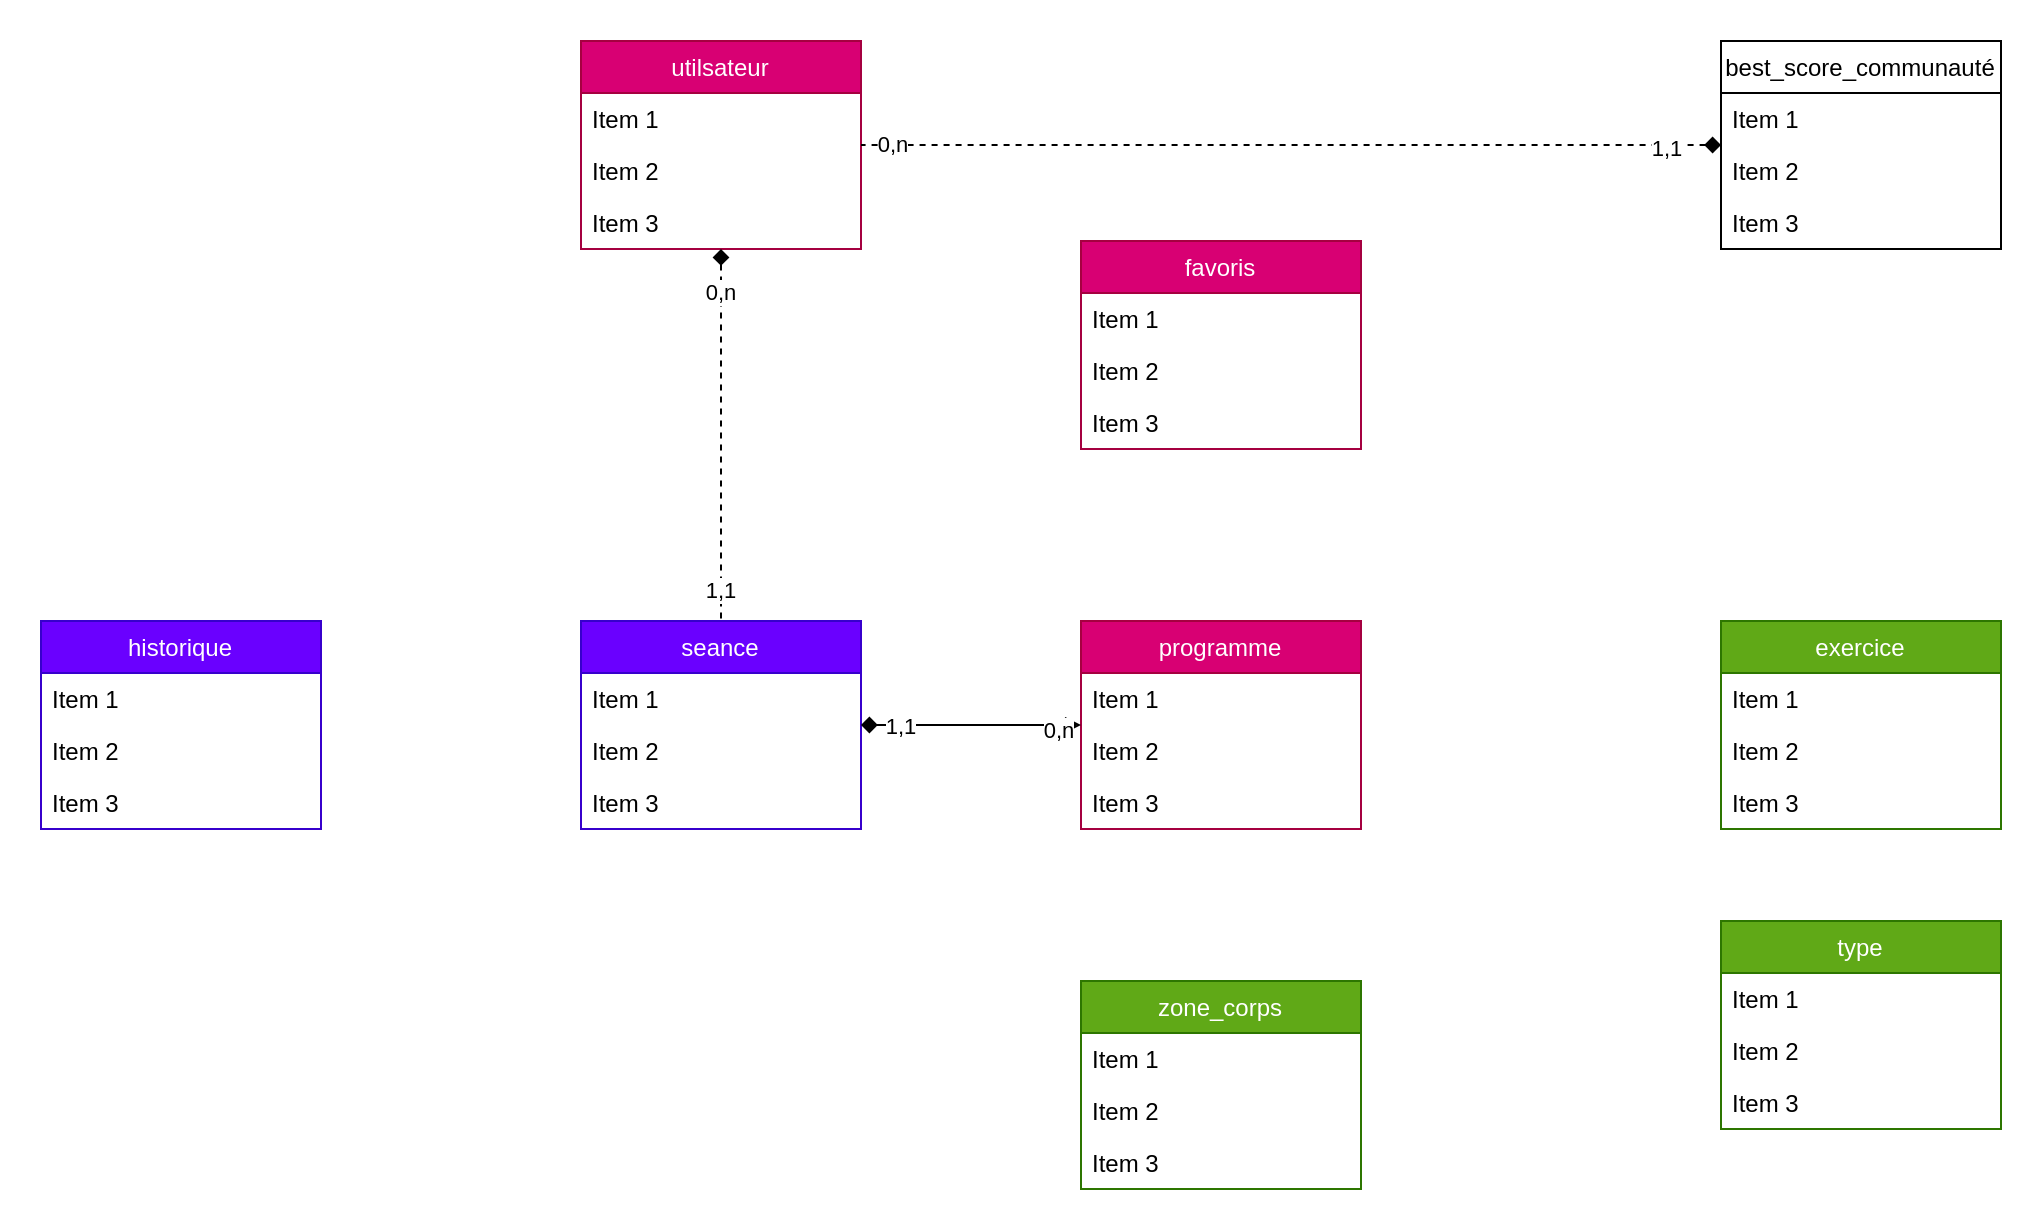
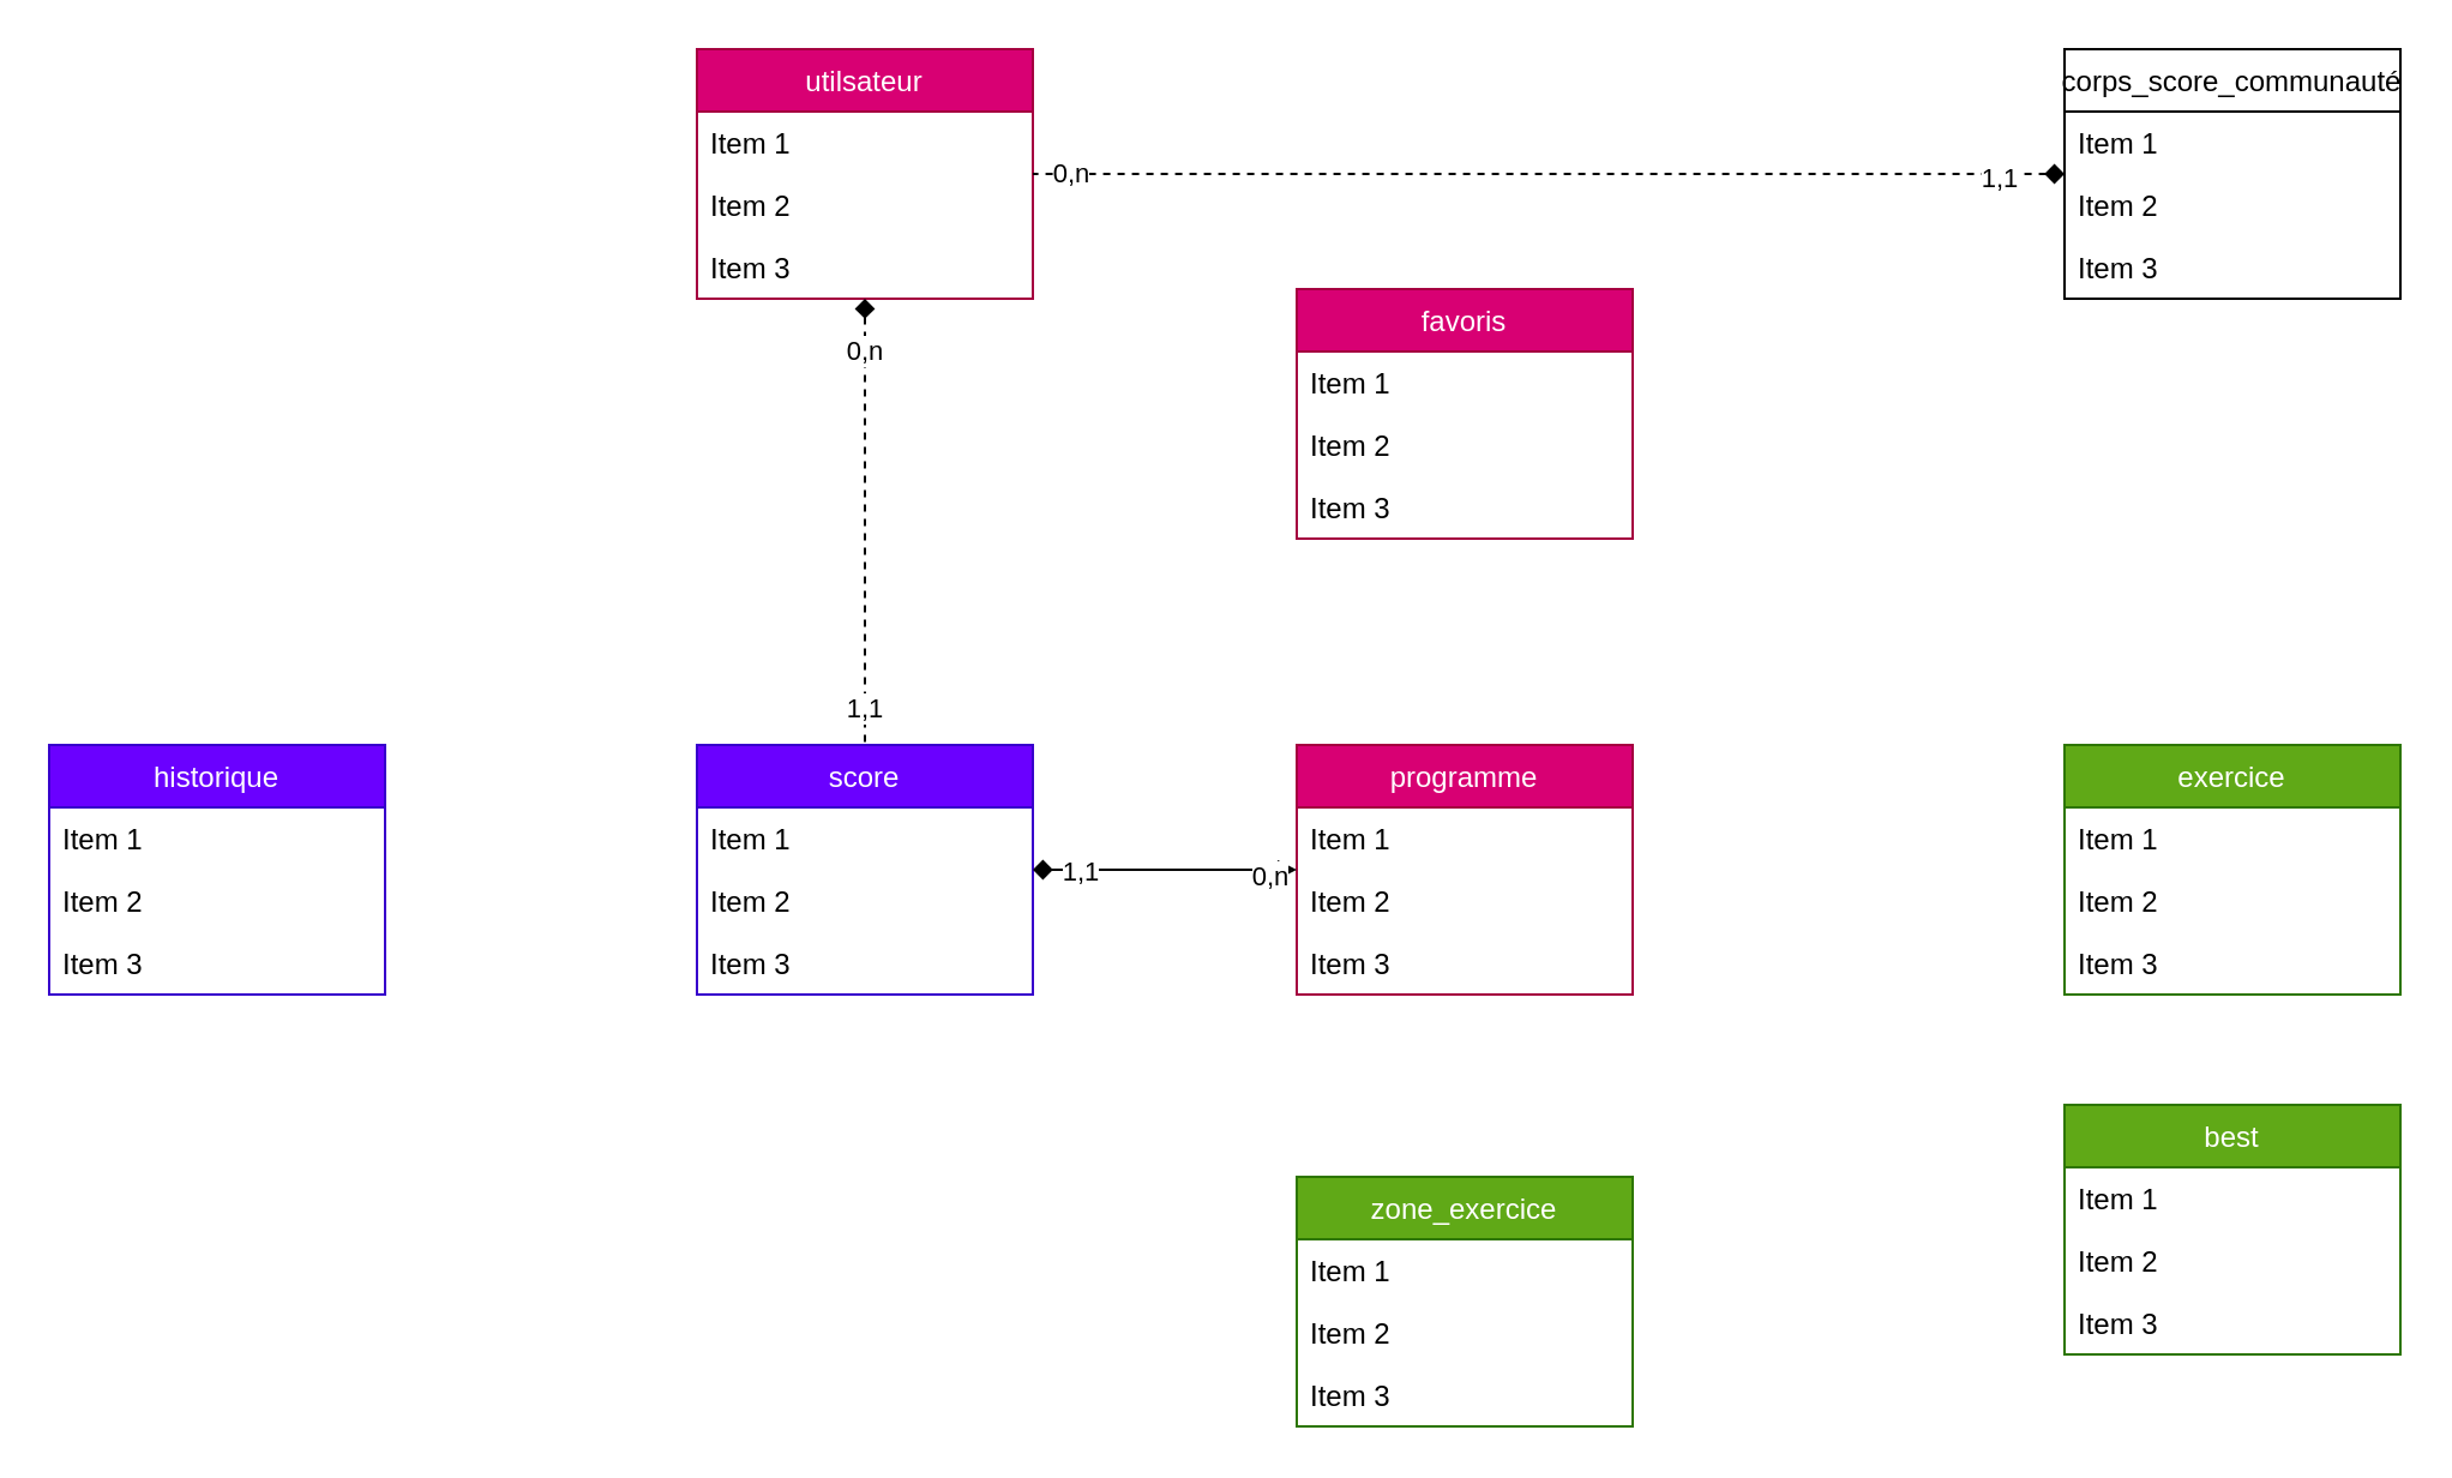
  <mxCell id="0" />
  <mxCell id="1" parent="0" />
  <mxCell id="2" value="utilsateur" style="swimlane;fontStyle=0;childLayout=stackLayout;horizontal=1;startSize=26;fillColor=#d80073;horizontalStack=0;resizeParent=1;resizeParentMax=0;resizeLast=0;collapsible=1;marginBottom=0;strokeColor=#A50040;fontColor=#ffffff;" parent="1" vertex="1"><mxGeometry x="290" y="20" width="140" height="104" as="geometry" /></mxCell>
  <mxCell id="3" value="Item 1" style="text;strokeColor=none;fillColor=none;align=left;verticalAlign=top;spacingLeft=4;spacingRight=4;overflow=hidden;rotatable=0;points=[[0,0.5],[1,0.5]];portConstraint=eastwest;" parent="2" vertex="1"><mxGeometry y="26" width="140" height="26" as="geometry" /></mxCell>
  <mxCell id="4" value="Item 2" style="text;strokeColor=none;fillColor=none;align=left;verticalAlign=top;spacingLeft=4;spacingRight=4;overflow=hidden;rotatable=0;points=[[0,0.5],[1,0.5]];portConstraint=eastwest;" parent="2" vertex="1"><mxGeometry y="52" width="140" height="26" as="geometry" /></mxCell>
  <mxCell id="5" value="Item 3" style="text;strokeColor=none;fillColor=none;align=left;verticalAlign=top;spacingLeft=4;spacingRight=4;overflow=hidden;rotatable=0;points=[[0,0.5],[1,0.5]];portConstraint=eastwest;" parent="2" vertex="1"><mxGeometry y="78" width="140" height="26" as="geometry" /></mxCell>
  <mxCell id="6" value="programme" style="swimlane;fontStyle=0;childLayout=stackLayout;horizontal=1;startSize=26;fillColor=#d80073;horizontalStack=0;resizeParent=1;resizeParentMax=0;resizeLast=0;collapsible=1;marginBottom=0;strokeColor=#A50040;fontColor=#ffffff;" parent="1" vertex="1"><mxGeometry x="540" y="310" width="140" height="104" as="geometry" /></mxCell>
  <mxCell id="7" value="Item 1" style="text;strokeColor=none;fillColor=none;align=left;verticalAlign=top;spacingLeft=4;spacingRight=4;overflow=hidden;rotatable=0;points=[[0,0.5],[1,0.5]];portConstraint=eastwest;" parent="6" vertex="1"><mxGeometry y="26" width="140" height="26" as="geometry" /></mxCell>
  <mxCell id="8" value="Item 2" style="text;strokeColor=none;fillColor=none;align=left;verticalAlign=top;spacingLeft=4;spacingRight=4;overflow=hidden;rotatable=0;points=[[0,0.5],[1,0.5]];portConstraint=eastwest;" parent="6" vertex="1"><mxGeometry y="52" width="140" height="26" as="geometry" /></mxCell>
  <mxCell id="9" value="Item 3" style="text;strokeColor=none;fillColor=none;align=left;verticalAlign=top;spacingLeft=4;spacingRight=4;overflow=hidden;rotatable=0;points=[[0,0.5],[1,0.5]];portConstraint=eastwest;" parent="6" vertex="1"><mxGeometry y="78" width="140" height="26" as="geometry" /></mxCell>
- <mxCell id="10" value="zone_corps" style="swimlane;fontStyle=0;childLayout=stackLayout;horizontal=1;startSize=26;fillColor=#60a917;horizontalStack=0;resizeParent=1;resizeParentMax=0;resizeLast=0;collapsible=1;marginBottom=0;strokeColor=#2D7600;fontColor=#ffffff;" parent="1" vertex="1"><mxGeometry x="540" y="490" width="140" height="104" as="geometry" /></mxCell>
+ <mxCell id="10" value="zone_exercice" style="swimlane;fontStyle=0;childLayout=stackLayout;horizontal=1;startSize=26;fillColor=#60a917;horizontalStack=0;resizeParent=1;resizeParentMax=0;resizeLast=0;collapsible=1;marginBottom=0;strokeColor=#2D7600;fontColor=#ffffff;" parent="1" vertex="1"><mxGeometry x="540" y="490" width="140" height="104" as="geometry" /></mxCell>
  <mxCell id="11" value="Item 1" style="text;strokeColor=none;fillColor=none;align=left;verticalAlign=top;spacingLeft=4;spacingRight=4;overflow=hidden;rotatable=0;points=[[0,0.5],[1,0.5]];portConstraint=eastwest;" parent="10" vertex="1"><mxGeometry y="26" width="140" height="26" as="geometry" /></mxCell>
  <mxCell id="12" value="Item 2" style="text;strokeColor=none;fillColor=none;align=left;verticalAlign=top;spacingLeft=4;spacingRight=4;overflow=hidden;rotatable=0;points=[[0,0.5],[1,0.5]];portConstraint=eastwest;" parent="10" vertex="1"><mxGeometry y="52" width="140" height="26" as="geometry" /></mxCell>
  <mxCell id="13" value="Item 3" style="text;strokeColor=none;fillColor=none;align=left;verticalAlign=top;spacingLeft=4;spacingRight=4;overflow=hidden;rotatable=0;points=[[0,0.5],[1,0.5]];portConstraint=eastwest;" parent="10" vertex="1"><mxGeometry y="78" width="140" height="26" as="geometry" /></mxCell>
- <mxCell id="14" value="type" style="swimlane;fontStyle=0;childLayout=stackLayout;horizontal=1;startSize=26;fillColor=#60a917;horizontalStack=0;resizeParent=1;resizeParentMax=0;resizeLast=0;collapsible=1;marginBottom=0;strokeColor=#2D7600;fontColor=#ffffff;" parent="1" vertex="1"><mxGeometry x="860" y="460" width="140" height="104" as="geometry" /></mxCell>
+ <mxCell id="14" value="best" style="swimlane;fontStyle=0;childLayout=stackLayout;horizontal=1;startSize=26;fillColor=#60a917;horizontalStack=0;resizeParent=1;resizeParentMax=0;resizeLast=0;collapsible=1;marginBottom=0;strokeColor=#2D7600;fontColor=#ffffff;" parent="1" vertex="1"><mxGeometry x="860" y="460" width="140" height="104" as="geometry" /></mxCell>
  <mxCell id="15" value="Item 1" style="text;strokeColor=none;fillColor=none;align=left;verticalAlign=top;spacingLeft=4;spacingRight=4;overflow=hidden;rotatable=0;points=[[0,0.5],[1,0.5]];portConstraint=eastwest;" parent="14" vertex="1"><mxGeometry y="26" width="140" height="26" as="geometry" /></mxCell>
  <mxCell id="16" value="Item 2" style="text;strokeColor=none;fillColor=none;align=left;verticalAlign=top;spacingLeft=4;spacingRight=4;overflow=hidden;rotatable=0;points=[[0,0.5],[1,0.5]];portConstraint=eastwest;" parent="14" vertex="1"><mxGeometry y="52" width="140" height="26" as="geometry" /></mxCell>
  <mxCell id="17" value="Item 3" style="text;strokeColor=none;fillColor=none;align=left;verticalAlign=top;spacingLeft=4;spacingRight=4;overflow=hidden;rotatable=0;points=[[0,0.5],[1,0.5]];portConstraint=eastwest;" parent="14" vertex="1"><mxGeometry y="78" width="140" height="26" as="geometry" /></mxCell>
  <mxCell id="18" value="exercice" style="swimlane;fontStyle=0;childLayout=stackLayout;horizontal=1;startSize=26;fillColor=#60a917;horizontalStack=0;resizeParent=1;resizeParentMax=0;resizeLast=0;collapsible=1;marginBottom=0;strokeColor=#2D7600;fontColor=#ffffff;" parent="1" vertex="1"><mxGeometry x="860" y="310" width="140" height="104" as="geometry" /></mxCell>
  <mxCell id="19" value="Item 1" style="text;strokeColor=none;fillColor=none;align=left;verticalAlign=top;spacingLeft=4;spacingRight=4;overflow=hidden;rotatable=0;points=[[0,0.5],[1,0.5]];portConstraint=eastwest;" parent="18" vertex="1"><mxGeometry y="26" width="140" height="26" as="geometry" /></mxCell>
  <mxCell id="20" value="Item 2" style="text;strokeColor=none;fillColor=none;align=left;verticalAlign=top;spacingLeft=4;spacingRight=4;overflow=hidden;rotatable=0;points=[[0,0.5],[1,0.5]];portConstraint=eastwest;" parent="18" vertex="1"><mxGeometry y="52" width="140" height="26" as="geometry" /></mxCell>
  <mxCell id="21" value="Item 3" style="text;strokeColor=none;fillColor=none;align=left;verticalAlign=top;spacingLeft=4;spacingRight=4;overflow=hidden;rotatable=0;points=[[0,0.5],[1,0.5]];portConstraint=eastwest;" parent="18" vertex="1"><mxGeometry y="78" width="140" height="26" as="geometry" /></mxCell>
  <mxCell id="22" value="favoris" style="swimlane;fontStyle=0;childLayout=stackLayout;horizontal=1;startSize=26;fillColor=#d80073;horizontalStack=0;resizeParent=1;resizeParentMax=0;resizeLast=0;collapsible=1;marginBottom=0;strokeColor=#A50040;fontColor=#ffffff;" parent="1" vertex="1"><mxGeometry x="540" y="120" width="140" height="104" as="geometry" /></mxCell>
  <mxCell id="23" value="Item 1" style="text;strokeColor=none;fillColor=none;align=left;verticalAlign=top;spacingLeft=4;spacingRight=4;overflow=hidden;rotatable=0;points=[[0,0.5],[1,0.5]];portConstraint=eastwest;" parent="22" vertex="1"><mxGeometry y="26" width="140" height="26" as="geometry" /></mxCell>
  <mxCell id="24" value="Item 2" style="text;strokeColor=none;fillColor=none;align=left;verticalAlign=top;spacingLeft=4;spacingRight=4;overflow=hidden;rotatable=0;points=[[0,0.5],[1,0.5]];portConstraint=eastwest;" parent="22" vertex="1"><mxGeometry y="52" width="140" height="26" as="geometry" /></mxCell>
  <mxCell id="25" value="Item 3" style="text;strokeColor=none;fillColor=none;align=left;verticalAlign=top;spacingLeft=4;spacingRight=4;overflow=hidden;rotatable=0;points=[[0,0.5],[1,0.5]];portConstraint=eastwest;" parent="22" vertex="1"><mxGeometry y="78" width="140" height="26" as="geometry" /></mxCell>
- <mxCell id="26" value="seance" style="swimlane;fontStyle=0;childLayout=stackLayout;horizontal=1;startSize=26;fillColor=#6a00ff;horizontalStack=0;resizeParent=1;resizeParentMax=0;resizeLast=0;collapsible=1;marginBottom=0;strokeColor=#3700CC;fontColor=#ffffff;" parent="1" vertex="1"><mxGeometry x="290" y="310" width="140" height="104" as="geometry" /></mxCell>
+ <mxCell id="26" value="score" style="swimlane;fontStyle=0;childLayout=stackLayout;horizontal=1;startSize=26;fillColor=#6a00ff;horizontalStack=0;resizeParent=1;resizeParentMax=0;resizeLast=0;collapsible=1;marginBottom=0;strokeColor=#3700CC;fontColor=#ffffff;" parent="1" vertex="1"><mxGeometry x="290" y="310" width="140" height="104" as="geometry" /></mxCell>
  <mxCell id="27" value="Item 1" style="text;strokeColor=none;fillColor=none;align=left;verticalAlign=top;spacingLeft=4;spacingRight=4;overflow=hidden;rotatable=0;points=[[0,0.5],[1,0.5]];portConstraint=eastwest;" parent="26" vertex="1"><mxGeometry y="26" width="140" height="26" as="geometry" /></mxCell>
  <mxCell id="28" value="Item 2" style="text;strokeColor=none;fillColor=none;align=left;verticalAlign=top;spacingLeft=4;spacingRight=4;overflow=hidden;rotatable=0;points=[[0,0.5],[1,0.5]];portConstraint=eastwest;" parent="26" vertex="1"><mxGeometry y="52" width="140" height="26" as="geometry" /></mxCell>
  <mxCell id="29" value="Item 3" style="text;strokeColor=none;fillColor=none;align=left;verticalAlign=top;spacingLeft=4;spacingRight=4;overflow=hidden;rotatable=0;points=[[0,0.5],[1,0.5]];portConstraint=eastwest;" parent="26" vertex="1"><mxGeometry y="78" width="140" height="26" as="geometry" /></mxCell>
- <mxCell id="30" value="best_score_communauté" style="swimlane;fontStyle=0;childLayout=stackLayout;horizontal=1;startSize=26;fillColor=none;horizontalStack=0;resizeParent=1;resizeParentMax=0;resizeLast=0;collapsible=1;marginBottom=0;" parent="1" vertex="1"><mxGeometry x="860" y="20" width="140" height="104" as="geometry" /></mxCell>
+ <mxCell id="30" value="corps_score_communauté" style="swimlane;fontStyle=0;childLayout=stackLayout;horizontal=1;startSize=26;fillColor=none;horizontalStack=0;resizeParent=1;resizeParentMax=0;resizeLast=0;collapsible=1;marginBottom=0;" parent="1" vertex="1"><mxGeometry x="860" y="20" width="140" height="104" as="geometry" /></mxCell>
  <mxCell id="31" value="Item 1" style="text;strokeColor=none;fillColor=none;align=left;verticalAlign=top;spacingLeft=4;spacingRight=4;overflow=hidden;rotatable=0;points=[[0,0.5],[1,0.5]];portConstraint=eastwest;" parent="30" vertex="1"><mxGeometry y="26" width="140" height="26" as="geometry" /></mxCell>
  <mxCell id="32" value="Item 2" style="text;strokeColor=none;fillColor=none;align=left;verticalAlign=top;spacingLeft=4;spacingRight=4;overflow=hidden;rotatable=0;points=[[0,0.5],[1,0.5]];portConstraint=eastwest;" parent="30" vertex="1"><mxGeometry y="52" width="140" height="26" as="geometry" /></mxCell>
  <mxCell id="33" value="Item 3" style="text;strokeColor=none;fillColor=none;align=left;verticalAlign=top;spacingLeft=4;spacingRight=4;overflow=hidden;rotatable=0;points=[[0,0.5],[1,0.5]];portConstraint=eastwest;" parent="30" vertex="1"><mxGeometry y="78" width="140" height="26" as="geometry" /></mxCell>
  <mxCell id="34" value="historique" style="swimlane;fontStyle=0;childLayout=stackLayout;horizontal=1;startSize=26;fillColor=#6a00ff;horizontalStack=0;resizeParent=1;resizeParentMax=0;resizeLast=0;collapsible=1;marginBottom=0;strokeColor=#3700CC;fontColor=#ffffff;" parent="1" vertex="1"><mxGeometry x="20" y="310" width="140" height="104" as="geometry" /></mxCell>
  <mxCell id="35" value="Item 1" style="text;strokeColor=none;fillColor=none;align=left;verticalAlign=top;spacingLeft=4;spacingRight=4;overflow=hidden;rotatable=0;points=[[0,0.5],[1,0.5]];portConstraint=eastwest;" parent="34" vertex="1"><mxGeometry y="26" width="140" height="26" as="geometry" /></mxCell>
  <mxCell id="36" value="Item 2" style="text;strokeColor=none;fillColor=none;align=left;verticalAlign=top;spacingLeft=4;spacingRight=4;overflow=hidden;rotatable=0;points=[[0,0.5],[1,0.5]];portConstraint=eastwest;" parent="34" vertex="1"><mxGeometry y="52" width="140" height="26" as="geometry" /></mxCell>
  <mxCell id="37" value="Item 3" style="text;strokeColor=none;fillColor=none;align=left;verticalAlign=top;spacingLeft=4;spacingRight=4;overflow=hidden;rotatable=0;points=[[0,0.5],[1,0.5]];portConstraint=eastwest;" parent="34" vertex="1"><mxGeometry y="78" width="140" height="26" as="geometry" /></mxCell>
  <mxCell id="38" value="" style="endArrow=none;html=1;startArrow=diamond;startFill=1;dashed=1;" parent="1" source="2" target="26" edge="1"><mxGeometry width="50" height="50" relative="1" as="geometry"><mxPoint x="414.828" y="134" as="sourcePoint" /><mxPoint x="575.172" y="320" as="targetPoint" /></mxGeometry></mxCell>
  <mxCell id="39" value="1,1" style="edgeLabel;html=1;align=center;verticalAlign=middle;resizable=0;points=[];" parent="38" vertex="1" connectable="0"><mxGeometry x="0.828" y="-1" relative="1" as="geometry"><mxPoint as="offset" /></mxGeometry></mxCell>
  <mxCell id="40" value="0,n" style="edgeLabel;html=1;align=center;verticalAlign=middle;resizable=0;points=[];" parent="38" vertex="1" connectable="0"><mxGeometry x="-0.774" y="-1" relative="1" as="geometry"><mxPoint as="offset" /></mxGeometry></mxCell>
  <mxCell id="41" value="" style="endArrow=open;html=1;startArrow=diamond;startFill=1;" parent="1" source="26" target="6" edge="1"><mxGeometry width="50" height="50" relative="1" as="geometry"><mxPoint x="434.828" y="154" as="sourcePoint" /><mxPoint x="595.172" y="340" as="targetPoint" /></mxGeometry></mxCell>
  <mxCell id="42" value="1,1" style="edgeLabel;html=1;align=center;verticalAlign=middle;resizable=0;points=[];" parent="41" vertex="1" connectable="0"><mxGeometry x="-0.654" relative="1" as="geometry"><mxPoint as="offset" /></mxGeometry></mxCell>
  <mxCell id="43" value="0,n" style="edgeLabel;html=1;align=center;verticalAlign=middle;resizable=0;points=[];" parent="41" vertex="1" connectable="0"><mxGeometry x="0.782" y="-2" relative="1" as="geometry"><mxPoint as="offset" /></mxGeometry></mxCell>
  <mxCell id="44" value="" style="endArrow=none;html=1;startArrow=diamond;startFill=1;dashed=1;" parent="1" source="30" target="2" edge="1"><mxGeometry width="50" height="50" relative="1" as="geometry"><mxPoint x="484.828" y="204" as="sourcePoint" /><mxPoint x="645.172" y="390" as="targetPoint" /></mxGeometry></mxCell>
  <mxCell id="45" value="1,1" style="edgeLabel;html=1;align=center;verticalAlign=middle;resizable=0;points=[];" parent="44" vertex="1" connectable="0"><mxGeometry x="-0.87" y="1" relative="1" as="geometry"><mxPoint as="offset" /></mxGeometry></mxCell>
  <mxCell id="46" value="0,n" style="edgeLabel;html=1;align=center;verticalAlign=middle;resizable=0;points=[];" parent="44" vertex="1" connectable="0"><mxGeometry x="0.93" y="-1" relative="1" as="geometry"><mxPoint as="offset" /></mxGeometry></mxCell>
